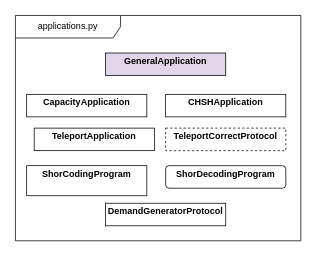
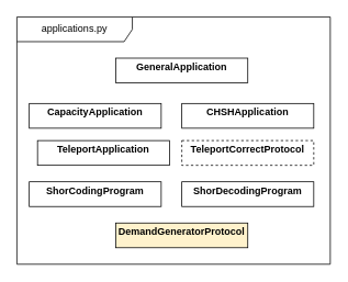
  <mxCell id="0" />
  <mxCell id="1" parent="0" />
  <mxCell id="2" value="applications.py" style="shape=umlFrame;whiteSpace=wrap;html=1;pointerEvents=0;width=140;height=30;" vertex="1" parent="1"><mxGeometry x="20" y="20" width="380" height="300" as="geometry" /></mxCell>
- <mxCell id="3" value="&lt;p style=&quot;margin:0px;margin-top:4px;text-align:center;&quot;&gt;&lt;b&gt;GeneralApplication&lt;/b&gt;&lt;/p&gt;" style="verticalAlign=top;align=left;overflow=fill;html=1;whiteSpace=wrap;fillColor=#e1d5e7;" vertex="1" parent="1"><mxGeometry x="140" y="70" width="160" height="30" as="geometry" /></mxCell>
+ <mxCell id="3" value="&lt;p style=&quot;margin:0px;margin-top:4px;text-align:center;&quot;&gt;&lt;b&gt;GeneralApplication&lt;/b&gt;&lt;/p&gt;" style="verticalAlign=top;align=left;overflow=fill;html=1;whiteSpace=wrap;" vertex="1" parent="1"><mxGeometry x="140" y="70" width="160" height="30" as="geometry" /></mxCell>
  <mxCell id="4" value="&lt;p style=&quot;margin:0px;margin-top:4px;text-align:center;&quot;&gt;&lt;b&gt;CapacityApplication&lt;/b&gt;&lt;/p&gt;" style="verticalAlign=top;align=left;overflow=fill;html=1;whiteSpace=wrap;" vertex="1" parent="1"><mxGeometry x="35" y="125" width="160" height="30" as="geometry" /></mxCell>
  <mxCell id="5" value="&lt;p style=&quot;margin:0px;margin-top:4px;text-align:center;&quot;&gt;&lt;b&gt;TeleportApplication&lt;/b&gt;&lt;/p&gt;" style="verticalAlign=top;align=left;overflow=fill;html=1;whiteSpace=wrap;" vertex="1" parent="1"><mxGeometry x="45" y="170" width="160" height="30" as="geometry" /></mxCell>
- <mxCell id="6" value="&lt;p style=&quot;margin:0px;margin-top:4px;text-align:center;&quot;&gt;&lt;b&gt;DemandGeneratorProtocol&lt;/b&gt;&lt;/p&gt;" style="verticalAlign=top;align=left;overflow=fill;html=1;whiteSpace=wrap;" vertex="1" parent="1"><mxGeometry x="140" y="270" width="160" height="30" as="geometry" /></mxCell>
+ <mxCell id="6" value="&lt;p style=&quot;margin:0px;margin-top:4px;text-align:center;&quot;&gt;&lt;b&gt;DemandGeneratorProtocol&lt;/b&gt;&lt;/p&gt;" style="verticalAlign=top;align=left;overflow=fill;html=1;whiteSpace=wrap;fillColor=#fff2cc;" vertex="1" parent="1"><mxGeometry x="140" y="270" width="160" height="30" as="geometry" /></mxCell>
  <mxCell id="7" value="&lt;p style=&quot;margin:0px;margin-top:4px;text-align:center;&quot;&gt;&lt;b&gt;TeleportCorrectProtocol&lt;/b&gt;&lt;/p&gt;" style="verticalAlign=top;align=left;overflow=fill;html=1;whiteSpace=wrap;dashed=1;" vertex="1" parent="1"><mxGeometry x="220" y="170" width="160" height="30" as="geometry" /></mxCell>
  <mxCell id="8" value="&lt;p style=&quot;margin:0px;margin-top:4px;text-align:center;&quot;&gt;&lt;b&gt;CHSHApplication&lt;/b&gt;&lt;/p&gt;" style="verticalAlign=top;align=left;overflow=fill;html=1;whiteSpace=wrap;" vertex="1" parent="1"><mxGeometry x="220" y="125" width="160" height="30" as="geometry" /></mxCell>
- <mxCell id="9" value="&lt;p style=&quot;margin:0px;margin-top:4px;text-align:center;&quot;&gt;&lt;b&gt;ShorCodingProgram&lt;/b&gt;&lt;/p&gt;" style="verticalAlign=top;align=left;overflow=fill;html=1;whiteSpace=wrap;" vertex="1" parent="1"><mxGeometry x="35" y="220" width="160" height="40" as="geometry" /></mxCell>
- <mxCell id="10" value="&lt;p style=&quot;margin:0px;margin-top:4px;text-align:center;&quot;&gt;&lt;b&gt;ShorDecodingProgram&lt;/b&gt;&lt;/p&gt;" style="verticalAlign=top;align=left;overflow=fill;html=1;whiteSpace=wrap;rounded=1;" vertex="1" parent="1"><mxGeometry x="220" y="220" width="160" height="30" as="geometry" /></mxCell>
+ <mxCell id="9" value="&lt;p style=&quot;margin:0px;margin-top:4px;text-align:center;&quot;&gt;&lt;b&gt;ShorCodingProgram&lt;/b&gt;&lt;/p&gt;" style="verticalAlign=top;align=left;overflow=fill;html=1;whiteSpace=wrap;" vertex="1" parent="1"><mxGeometry x="35" y="220" width="160" height="30" as="geometry" /></mxCell>
+ <mxCell id="10" value="&lt;p style=&quot;margin:0px;margin-top:4px;text-align:center;&quot;&gt;&lt;b&gt;ShorDecodingProgram&lt;/b&gt;&lt;/p&gt;" style="verticalAlign=top;align=left;overflow=fill;html=1;whiteSpace=wrap;" vertex="1" parent="1"><mxGeometry x="220" y="220" width="160" height="30" as="geometry" /></mxCell>
